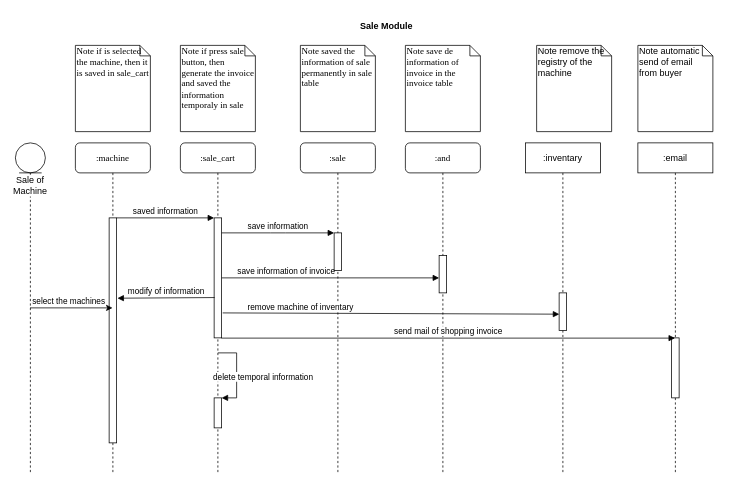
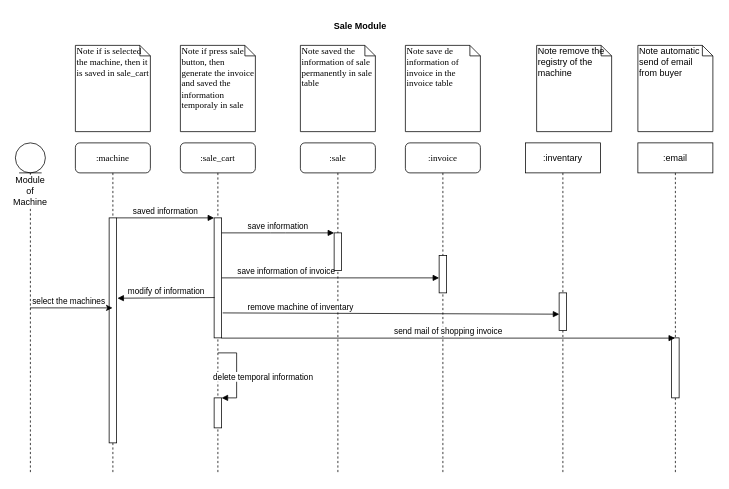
  <mxCell id="0" />
  <mxCell id="1" parent="0" />
  <mxCell id="2" value=":sale_cart" style="shape=umlLifeline;perimeter=lifelinePerimeter;whiteSpace=wrap;html=1;container=1;collapsible=0;recursiveResize=0;outlineConnect=0;rounded=1;shadow=0;comic=0;labelBackgroundColor=none;strokeWidth=1;fontFamily=Verdana;fontSize=12;align=center;" parent="1" vertex="1"><mxGeometry x="240" y="190" width="100" height="440" as="geometry" /></mxCell>
  <mxCell id="3" value="" style="html=1;points=[];perimeter=orthogonalPerimeter;rounded=0;shadow=0;comic=0;labelBackgroundColor=none;strokeWidth=1;fontFamily=Verdana;fontSize=12;align=center;" parent="2" vertex="1"><mxGeometry x="45" y="100" width="10" height="160" as="geometry" /></mxCell>
  <mxCell id="4" value="" style="html=1;points=[];perimeter=orthogonalPerimeter;" parent="2" vertex="1"><mxGeometry x="45" y="340" width="10" height="40" as="geometry" /></mxCell>
  <mxCell id="5" value="delete temporal information" style="edgeStyle=orthogonalEdgeStyle;html=1;align=left;spacingLeft=2;endArrow=block;rounded=0;entryX=1;entryY=0;" parent="2" target="4" edge="1"><mxGeometry x="0.077" y="-35" relative="1" as="geometry"><mxPoint x="50" y="280" as="sourcePoint" /><Array as="points"><mxPoint x="50" y="280" /><mxPoint x="75" y="280" /><mxPoint x="75" y="340" /></Array><mxPoint as="offset" /></mxGeometry></mxCell>
  <mxCell id="6" value=":sale" style="shape=umlLifeline;perimeter=lifelinePerimeter;whiteSpace=wrap;html=1;container=1;collapsible=0;recursiveResize=0;outlineConnect=0;rounded=1;shadow=0;comic=0;labelBackgroundColor=none;strokeWidth=1;fontFamily=Verdana;fontSize=12;align=center;" parent="1" vertex="1"><mxGeometry x="400" y="190" width="100" height="440" as="geometry" /></mxCell>
  <mxCell id="7" value="" style="html=1;points=[];perimeter=orthogonalPerimeter;rounded=0;shadow=0;comic=0;labelBackgroundColor=none;strokeWidth=1;fontFamily=Verdana;fontSize=12;align=center;" parent="6" vertex="1"><mxGeometry x="45" y="120" width="10" height="50" as="geometry" /></mxCell>
- <mxCell id="8" value=":and" style="shape=umlLifeline;perimeter=lifelinePerimeter;whiteSpace=wrap;html=1;container=1;collapsible=0;recursiveResize=0;outlineConnect=0;rounded=1;shadow=0;comic=0;labelBackgroundColor=none;strokeWidth=1;fontFamily=Verdana;fontSize=12;align=center;" parent="1" vertex="1"><mxGeometry x="540" y="190" width="100" height="440" as="geometry" /></mxCell>
+ <mxCell id="8" value=":invoice" style="shape=umlLifeline;perimeter=lifelinePerimeter;whiteSpace=wrap;html=1;container=1;collapsible=0;recursiveResize=0;outlineConnect=0;rounded=1;shadow=0;comic=0;labelBackgroundColor=none;strokeWidth=1;fontFamily=Verdana;fontSize=12;align=center;" parent="1" vertex="1"><mxGeometry x="540" y="190" width="100" height="440" as="geometry" /></mxCell>
  <mxCell id="9" value="" style="html=1;points=[];perimeter=orthogonalPerimeter;rounded=0;shadow=0;comic=0;labelBackgroundColor=none;strokeWidth=1;fontFamily=Verdana;fontSize=12;align=center;" parent="8" vertex="1"><mxGeometry x="45" y="150" width="10" height="50" as="geometry" /></mxCell>
  <mxCell id="10" value=":machine" style="shape=umlLifeline;perimeter=lifelinePerimeter;whiteSpace=wrap;html=1;container=1;collapsible=0;recursiveResize=0;outlineConnect=0;rounded=1;shadow=0;comic=0;labelBackgroundColor=none;strokeWidth=1;fontFamily=Verdana;fontSize=12;align=center;" parent="1" vertex="1"><mxGeometry x="100" y="190" width="100" height="440" as="geometry" /></mxCell>
  <mxCell id="11" value="" style="html=1;points=[];perimeter=orthogonalPerimeter;rounded=0;shadow=0;comic=0;labelBackgroundColor=none;strokeWidth=1;fontFamily=Verdana;fontSize=12;align=center;" parent="10" vertex="1"><mxGeometry x="45" y="100" width="10" height="300" as="geometry" /></mxCell>
  <mxCell id="12" value="&lt;font style=&quot;font-size: 11px&quot; face=&quot;Helvetica&quot;&gt;save information of invoice&lt;/font&gt;" style="html=1;verticalAlign=bottom;endArrow=block;labelBackgroundColor=none;fontFamily=Verdana;fontSize=12;edgeStyle=elbowEdgeStyle;elbow=vertical;" parent="1" source="3" target="9" edge="1"><mxGeometry x="-0.417" relative="1" as="geometry"><mxPoint x="490" y="330" as="sourcePoint" /><Array as="points"><mxPoint x="590" y="340" /></Array><mxPoint x="1" as="offset" /></mxGeometry></mxCell>
  <mxCell id="13" value="&lt;font face=&quot;Helvetica&quot; style=&quot;font-size: 11px&quot;&gt;saved information&lt;/font&gt;" style="html=1;verticalAlign=bottom;endArrow=block;entryX=0;entryY=0;labelBackgroundColor=none;fontFamily=Verdana;fontSize=12;edgeStyle=elbowEdgeStyle;elbow=vertical;" parent="1" source="11" target="3" edge="1"><mxGeometry relative="1" as="geometry"><mxPoint x="220" y="300" as="sourcePoint" /></mxGeometry></mxCell>
  <mxCell id="14" value="&lt;font style=&quot;font-size: 11px&quot; face=&quot;Helvetica&quot;&gt;save information&lt;/font&gt;" style="html=1;verticalAlign=bottom;endArrow=block;entryX=0;entryY=0;labelBackgroundColor=none;fontFamily=Verdana;fontSize=12;edgeStyle=elbowEdgeStyle;elbow=vertical;" parent="1" source="3" target="7" edge="1"><mxGeometry relative="1" as="geometry"><mxPoint x="370" y="310" as="sourcePoint" /></mxGeometry></mxCell>
  <mxCell id="15" value="Note if is selected the machine, then it is saved in sale_cart" style="shape=note;whiteSpace=wrap;html=1;size=14;verticalAlign=top;align=left;spacingTop=-6;rounded=0;shadow=0;comic=0;labelBackgroundColor=none;strokeWidth=1;fontFamily=Verdana;fontSize=12" parent="1" vertex="1"><mxGeometry x="100" y="60" width="100" height="115" as="geometry" /></mxCell>
  <mxCell id="16" value="Note if press sale button, then generate the invoice and saved the information temporaly in sale" style="shape=note;whiteSpace=wrap;html=1;size=14;verticalAlign=top;align=left;spacingTop=-6;rounded=0;shadow=0;comic=0;labelBackgroundColor=none;strokeWidth=1;fontFamily=Verdana;fontSize=12" parent="1" vertex="1"><mxGeometry x="240" y="60" width="100" height="115" as="geometry" /></mxCell>
  <mxCell id="17" value="Note saved the information of sale&amp;nbsp; permanently in sale table" style="shape=note;whiteSpace=wrap;html=1;size=14;verticalAlign=top;align=left;spacingTop=-6;rounded=0;shadow=0;comic=0;labelBackgroundColor=none;strokeWidth=1;fontFamily=Verdana;fontSize=12" parent="1" vertex="1"><mxGeometry x="400" y="60" width="100" height="115" as="geometry" /></mxCell>
  <mxCell id="18" value="Note save de information of invoice in the invoice table" style="shape=note;whiteSpace=wrap;html=1;size=14;verticalAlign=top;align=left;spacingTop=-6;rounded=0;shadow=0;comic=0;labelBackgroundColor=none;strokeWidth=1;fontFamily=Verdana;fontSize=12" parent="1" vertex="1"><mxGeometry x="540" y="60" width="100" height="115" as="geometry" /></mxCell>
  <mxCell id="19" style="edgeStyle=orthogonalEdgeStyle;rounded=0;orthogonalLoop=1;jettySize=auto;html=1;" parent="1" source="21" target="10" edge="1"><mxGeometry relative="1" as="geometry" /></mxCell>
  <mxCell id="20" value="select the machines" style="edgeLabel;html=1;align=center;verticalAlign=middle;resizable=0;points=[];" parent="19" vertex="1" connectable="0"><mxGeometry x="-0.208" y="1" relative="1" as="geometry"><mxPoint x="6.5" y="-9" as="offset" /></mxGeometry></mxCell>
- <mxCell id="21" value="Sale of Machine" style="shape=umlLifeline;participant=umlEntity;perimeter=lifelinePerimeter;whiteSpace=wrap;html=1;container=1;collapsible=0;recursiveResize=0;verticalAlign=top;spacingTop=36;labelBackgroundColor=#ffffff;outlineConnect=0;" parent="1" vertex="1"><mxGeometry x="20" y="190" width="40" height="440" as="geometry" /></mxCell>
+ <mxCell id="21" value="Module of Machine" style="shape=umlLifeline;participant=umlEntity;perimeter=lifelinePerimeter;whiteSpace=wrap;html=1;container=1;collapsible=0;recursiveResize=0;verticalAlign=top;spacingTop=36;labelBackgroundColor=#ffffff;outlineConnect=0;" parent="1" vertex="1"><mxGeometry x="20" y="190" width="40" height="440" as="geometry" /></mxCell>
  <mxCell id="22" value=":email" style="shape=umlLifeline;perimeter=lifelinePerimeter;whiteSpace=wrap;html=1;container=1;collapsible=0;recursiveResize=0;outlineConnect=0;" parent="1" vertex="1"><mxGeometry x="850" y="190" width="100" height="440" as="geometry" /></mxCell>
  <mxCell id="23" value="" style="html=1;points=[];perimeter=orthogonalPerimeter;" parent="22" vertex="1"><mxGeometry x="45" y="260" width="10" height="80" as="geometry" /></mxCell>
  <mxCell id="24" value="Note automatic send of email from buyer" style="shape=note;whiteSpace=wrap;html=1;size=14;verticalAlign=top;align=left;spacingTop=-6;" parent="1" vertex="1"><mxGeometry x="850" y="60" width="100" height="115" as="geometry" /></mxCell>
  <mxCell id="25" value="send mail of shopping invoice" style="html=1;verticalAlign=bottom;endArrow=block;exitX=0.977;exitY=1.002;exitDx=0;exitDy=0;exitPerimeter=0;" parent="1" source="3" target="22" edge="1"><mxGeometry width="80" relative="1" as="geometry"><mxPoint x="300" y="420" as="sourcePoint" /><mxPoint x="380" y="420" as="targetPoint" /></mxGeometry></mxCell>
  <mxCell id="26" value="modify of information" style="html=1;verticalAlign=bottom;endArrow=block;exitX=0.074;exitY=0.664;exitDx=0;exitDy=0;exitPerimeter=0;entryX=1.11;entryY=0.357;entryDx=0;entryDy=0;entryPerimeter=0;" parent="1" source="3" target="11" edge="1"><mxGeometry width="80" relative="1" as="geometry"><mxPoint x="280" y="670" as="sourcePoint" /><mxPoint x="160" y="396" as="targetPoint" /></mxGeometry></mxCell>
- <mxCell id="27" value="Sale Module" style="text;align=center;fontStyle=1;verticalAlign=middle;spacingLeft=3;spacingRight=3;strokeColor=none;rotatable=0;points=[[0,0.5],[1,0.5]];portConstraint=eastwest;" parent="1" vertex="1"><mxGeometry x="75" y="20" width="880" height="26" as="geometry" /></mxCell>
+ <mxCell id="27" value="Sale Module" style="text;align=center;fontStyle=1;verticalAlign=middle;spacingLeft=3;spacingRight=3;strokeColor=none;rotatable=0;points=[[0,0.5],[1,0.5]];portConstraint=eastwest;" parent="1" vertex="1"><mxGeometry x="40" y="20" width="880" height="26" as="geometry" /></mxCell>
  <mxCell id="28" value=":inventary" style="shape=umlLifeline;perimeter=lifelinePerimeter;whiteSpace=wrap;html=1;container=1;collapsible=0;recursiveResize=0;outlineConnect=0;" vertex="1" parent="1"><mxGeometry x="700" y="190" width="100" height="440" as="geometry" /></mxCell>
  <mxCell id="29" value="" style="html=1;points=[];perimeter=orthogonalPerimeter;" vertex="1" parent="28"><mxGeometry x="45" y="200" width="10" height="50" as="geometry" /></mxCell>
  <mxCell id="30" value="remove machine of inventary" style="html=1;verticalAlign=bottom;endArrow=block;entryX=0.023;entryY=0.568;entryDx=0;entryDy=0;entryPerimeter=0;exitX=1.141;exitY=0.792;exitDx=0;exitDy=0;exitPerimeter=0;" edge="1" parent="1" source="3" target="29"><mxGeometry x="-0.538" y="-1" width="80" relative="1" as="geometry"><mxPoint x="300" y="418" as="sourcePoint" /><mxPoint x="750" y="420" as="targetPoint" /><mxPoint as="offset" /></mxGeometry></mxCell>
  <mxCell id="31" value="Note remove the registry of the machine" style="shape=note;whiteSpace=wrap;html=1;size=14;verticalAlign=top;align=left;spacingTop=-6;" vertex="1" parent="1"><mxGeometry x="715" y="60" width="100" height="115" as="geometry" /></mxCell>
